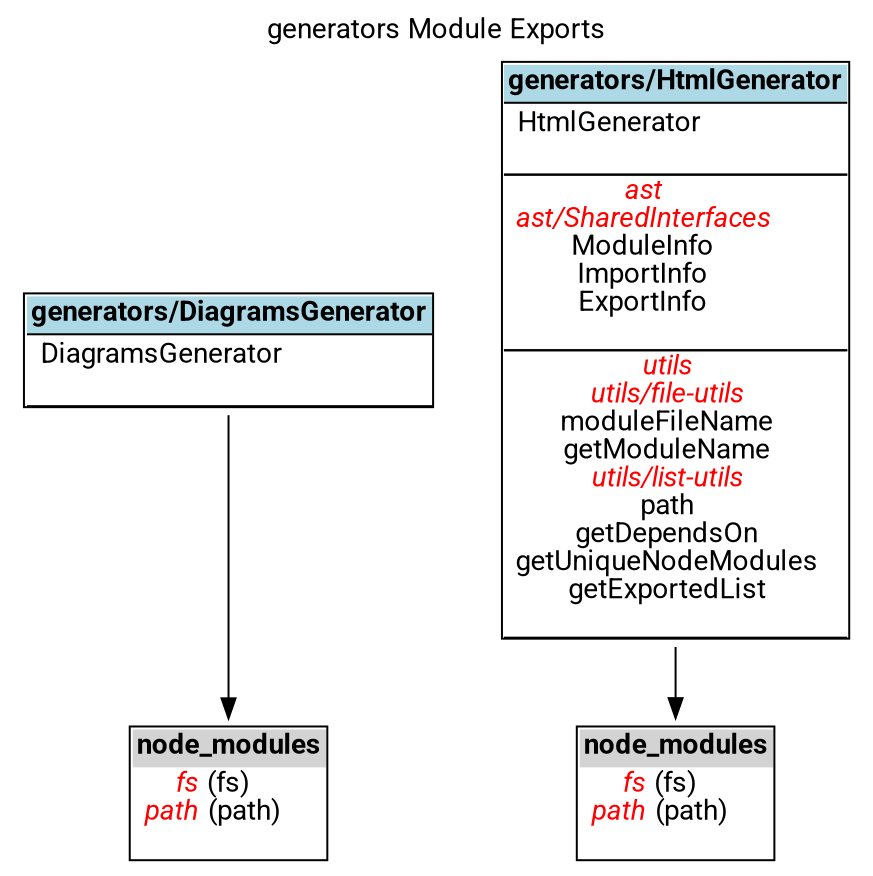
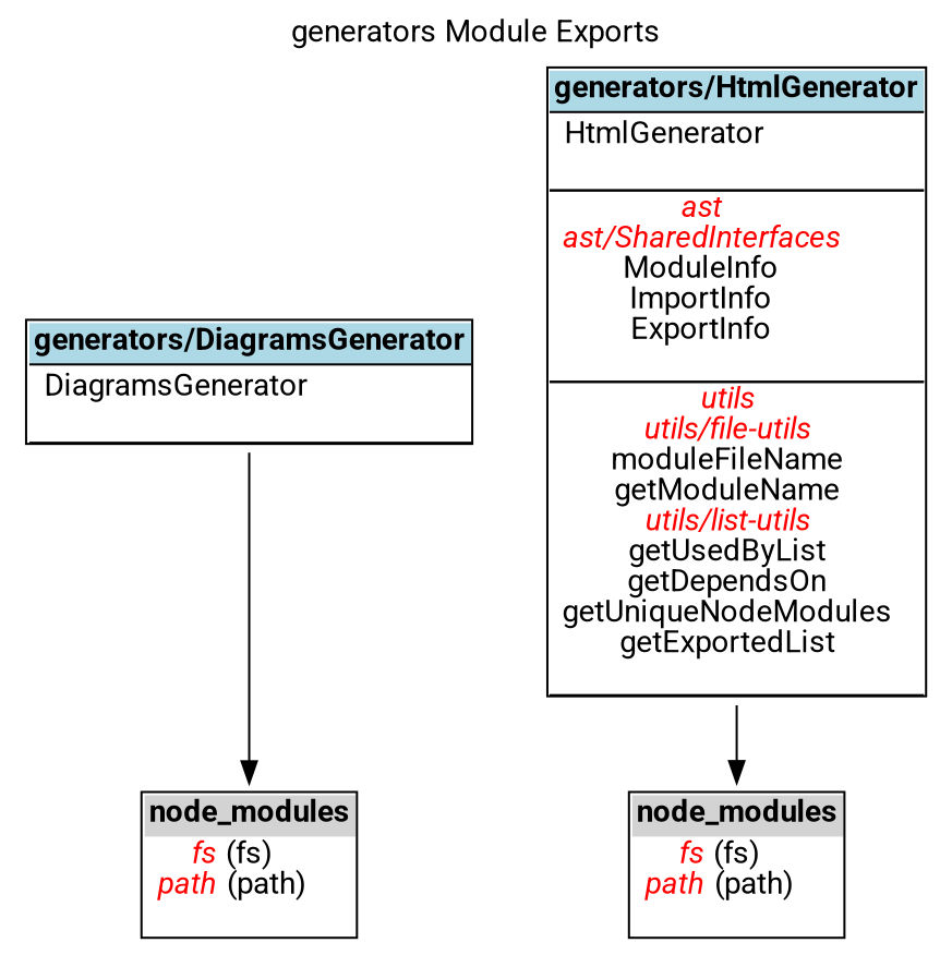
  digraph {
    label="generators Module Exports"
    labelloc=t
    fontname=Roboto
    node [shape=none fontname=Roboto]
    edge [fontname=Roboto]
    n1 [label=<<TABLE cellspacing="0" cellborder="0" align="left"> <TR><TD bgcolor="lightblue" align="center"><B>generators/DiagramsGenerator</B></TD></TR> <TR><TD BORDER="1" SIDES="TB" align="left"> DiagramsGenerator<BR/> </TD></TR> </TABLE>>]
    n2 [label=<<TABLE cellspacing="0" cellborder="0" align="left"> <TR><TD bgcolor="lightgrey" align="center"><B>node_modules</B></TD></TR> <TR><TD align="left"> <font color="red"><I>fs</I></font> (fs)<BR/> <font color="red"><I>path</I></font> (path)<BR/> </TD></TR> </TABLE>>]
-   n3 [label=<<TABLE cellspacing="0" cellborder="0" align="left"> <TR><TD bgcolor="lightblue" align="center"><B>generators/HtmlGenerator</B></TD></TR> <TR><TD BORDER="1" SIDES="TB" align="left"> HtmlGenerator<BR/> </TD></TR> <TR><TD BORDER="1" SIDES="TB" cellpadding="1" align="left" HREF="diagrams.html#ast" TARGET="_top"> <font color="red"><I>ast</I></font><BR/> <font color="red"><I>ast/SharedInterfaces</I></font><BR/> ModuleInfo<BR/> ImportInfo<BR/> ExportInfo<BR/> </TD></TR> <TR><TD BORDER="1" SIDES="TB" cellpadding="1" align="left" HREF="diagrams.html#utils" TARGET="_top"> <font color="red"><I>utils</I></font><BR/> <font color="red"><I>utils/file-utils</I></font><BR/> moduleFileName<BR/> getModuleName<BR/> <font color="red"><I>utils/list-utils</I></font><BR/> path<BR/> getDependsOn<BR/> getUniqueNodeModules<BR/> getExportedList<BR/> </TD></TR> </TABLE>>]
+   n3 [label=<<TABLE cellspacing="0" cellborder="0" align="left"> <TR><TD bgcolor="lightblue" align="center"><B>generators/HtmlGenerator</B></TD></TR> <TR><TD BORDER="1" SIDES="TB" align="left"> HtmlGenerator<BR/> </TD></TR> <TR><TD BORDER="1" SIDES="TB" cellpadding="1" align="left" HREF="diagrams.html#ast" TARGET="_top"> <font color="red"><I>ast</I></font><BR/> <font color="red"><I>ast/SharedInterfaces</I></font><BR/> ModuleInfo<BR/> ImportInfo<BR/> ExportInfo<BR/> </TD></TR> <TR><TD BORDER="1" SIDES="TB" cellpadding="1" align="left" HREF="diagrams.html#utils" TARGET="_top"> <font color="red"><I>utils</I></font><BR/> <font color="red"><I>utils/file-utils</I></font><BR/> moduleFileName<BR/> getModuleName<BR/> <font color="red"><I>utils/list-utils</I></font><BR/> getUsedByList<BR/> getDependsOn<BR/> getUniqueNodeModules<BR/> getExportedList<BR/> </TD></TR> </TABLE>>]
    n4 [label=<<TABLE cellspacing="0" cellborder="0" align="left"> <TR><TD bgcolor="lightgrey" align="center"><B>node_modules</B></TD></TR> <TR><TD align="left"> <font color="red"><I>fs</I></font> (fs)<BR/> <font color="red"><I>path</I></font> (path)<BR/> </TD></TR> </TABLE>>]
    n1 -> n2
    n3 -> n4
  }
